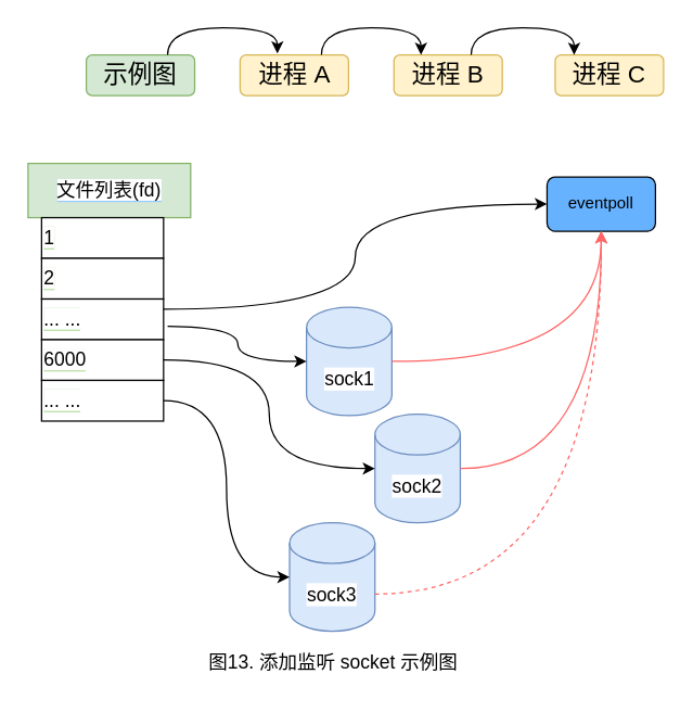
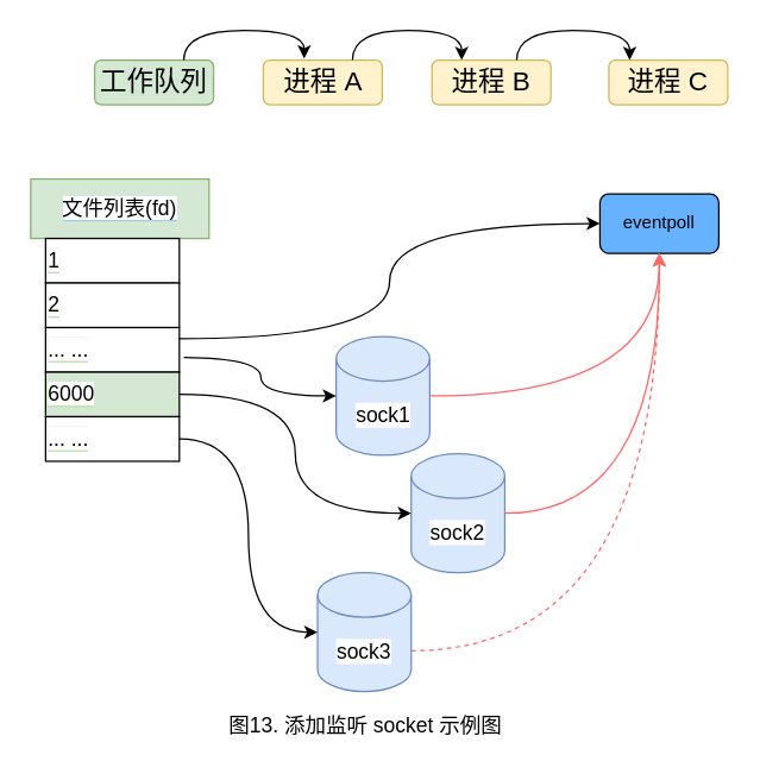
  <mxCell id="0" />
  <mxCell id="1" parent="0" />
- <mxCell id="2" value="示例图" style="rounded=1;whiteSpace=wrap;html=1;fontSize=18;fillColor=#d5e8d4;strokeColor=#82b366;" parent="1" vertex="1"><mxGeometry x="63" y="40" width="80" height="30" as="geometry" /></mxCell>
+ <mxCell id="2" value="工作队列" style="rounded=1;whiteSpace=wrap;html=1;fontSize=18;fillColor=#d5e8d4;strokeColor=#82b366;" parent="1" vertex="1"><mxGeometry x="63" y="40" width="80" height="30" as="geometry" /></mxCell>
  <mxCell id="3" value="进程 B" style="rounded=1;whiteSpace=wrap;html=1;fontSize=18;fillColor=#fff2cc;strokeColor=#d6b656;" parent="1" vertex="1"><mxGeometry x="290" y="40" width="80" height="30" as="geometry" /></mxCell>
  <mxCell id="4" value="进程 C" style="rounded=1;whiteSpace=wrap;html=1;fontSize=18;fillColor=#fff2cc;strokeColor=#d6b656;" parent="1" vertex="1"><mxGeometry x="409" y="40" width="80" height="30" as="geometry" /></mxCell>
  <mxCell id="5" value="" style="endArrow=classic;html=1;rounded=0;fontSize=14;curved=1;exitX=0.75;exitY=0;exitDx=0;exitDy=0;entryX=0.25;entryY=0;entryDx=0;entryDy=0;edgeStyle=orthogonalEdgeStyle;" parent="1" edge="1"><mxGeometry width="50" height="50" relative="1" as="geometry"><mxPoint x="347" y="40" as="sourcePoint" /><mxPoint x="423" y="40" as="targetPoint" /><Array as="points"><mxPoint x="347" y="20" /><mxPoint x="423" y="20" /></Array></mxGeometry></mxCell>
  <mxCell id="6" value="图13. 添加监听 socket 示例图" style="text;html=1;align=center;verticalAlign=middle;resizable=0;points=[];autosize=1;strokeColor=none;fillColor=none;fontSize=14;" parent="1" vertex="1"><mxGeometry x="139.5" y="473" width="210" height="30" as="geometry" /></mxCell>
  <mxCell id="7" value="&lt;span style=&quot;background-color: rgb(255, 255, 255);&quot;&gt;文件列表(fd)&lt;/span&gt;" style="rounded=0;whiteSpace=wrap;html=1;labelBackgroundColor=#99CCFF;fontSize=14;fillColor=#d5e8d4;strokeColor=#82b366;" parent="1" vertex="1"><mxGeometry x="20" y="120" width="120" height="40" as="geometry" /></mxCell>
  <mxCell id="8" value="&lt;span style=&quot;background-color: rgb(255, 255, 255);&quot;&gt;1&lt;/span&gt;" style="rounded=0;whiteSpace=wrap;html=1;labelBackgroundColor=#B9E0A5;fontSize=14;align=left;" parent="1" vertex="1"><mxGeometry x="30" y="160" width="90" height="30" as="geometry" /></mxCell>
  <mxCell id="9" value="&lt;span style=&quot;background-color: rgb(255, 255, 255);&quot;&gt;2&lt;/span&gt;" style="rounded=0;whiteSpace=wrap;html=1;labelBackgroundColor=#B9E0A5;fontSize=14;align=left;" parent="1" vertex="1"><mxGeometry x="30" y="190" width="90" height="30" as="geometry" /></mxCell>
  <mxCell id="10" value="&lt;span style=&quot;background-color: rgb(255, 255, 255);&quot;&gt;... ...&lt;/span&gt;" style="rounded=0;whiteSpace=wrap;html=1;labelBackgroundColor=#B9E0A5;fontSize=14;align=left;" parent="1" vertex="1"><mxGeometry x="30" y="220" width="90" height="30" as="geometry" /></mxCell>
- <mxCell id="11" value="&lt;span style=&quot;background-color: rgb(255, 255, 255);&quot;&gt;6000&lt;/span&gt;" style="rounded=0;whiteSpace=wrap;html=1;labelBackgroundColor=#B9E0A5;fontSize=14;align=left;" parent="1" vertex="1"><mxGeometry x="30" y="250" width="90" height="30" as="geometry" /></mxCell>
+ <mxCell id="11" value="&lt;span style=&quot;background-color: rgb(255, 255, 255);&quot;&gt;6000&lt;/span&gt;" style="rounded=0;whiteSpace=wrap;html=1;labelBackgroundColor=#B9E0A5;fontSize=14;align=left;fillColor=#d5e8d4;" parent="1" vertex="1"><mxGeometry x="30" y="250" width="90" height="30" as="geometry" /></mxCell>
  <mxCell id="12" value="&lt;span style=&quot;background-color: rgb(255, 255, 255);&quot;&gt;... ...&lt;/span&gt;" style="rounded=0;whiteSpace=wrap;html=1;labelBackgroundColor=#B9E0A5;fontSize=14;align=left;" parent="1" vertex="1"><mxGeometry x="30" y="280" width="90" height="30" as="geometry" /></mxCell>
  <mxCell id="13" value="sock1" style="shape=cylinder3;whiteSpace=wrap;html=1;boundedLbl=1;backgroundOutline=1;size=15;labelBackgroundColor=#FFFFFF;fontSize=14;fillColor=#dae8fc;strokeColor=#6c8ebf;" parent="1" vertex="1"><mxGeometry x="225.5" y="226" width="63" height="80" as="geometry" /></mxCell>
  <mxCell id="14" value="" style="endArrow=classic;html=1;rounded=0;fontSize=14;entryX=0;entryY=0.5;entryDx=0;entryDy=0;entryPerimeter=0;edgeStyle=orthogonalEdgeStyle;curved=1;" parent="1" target="13" edge="1"><mxGeometry width="50" height="50" relative="1" as="geometry"><mxPoint x="123" y="240" as="sourcePoint" /><mxPoint x="240" y="180" as="targetPoint" /></mxGeometry></mxCell>
  <mxCell id="15" value="sock2" style="shape=cylinder3;whiteSpace=wrap;html=1;boundedLbl=1;backgroundOutline=1;size=15;labelBackgroundColor=#FFFFFF;fontSize=14;fillColor=#dae8fc;strokeColor=#6c8ebf;" parent="1" vertex="1"><mxGeometry x="276" y="305" width="63" height="80" as="geometry" /></mxCell>
  <mxCell id="16" value="sock3" style="shape=cylinder3;whiteSpace=wrap;html=1;boundedLbl=1;backgroundOutline=1;size=15;labelBackgroundColor=#FFFFFF;fontSize=14;fillColor=#dae8fc;strokeColor=#6c8ebf;" parent="1" vertex="1"><mxGeometry x="213" y="385" width="63" height="80" as="geometry" /></mxCell>
  <mxCell id="17" value="" style="endArrow=classic;html=1;rounded=0;exitX=1;exitY=0.5;exitDx=0;exitDy=0;entryX=0;entryY=0.5;entryDx=0;entryDy=0;entryPerimeter=0;edgeStyle=orthogonalEdgeStyle;curved=1;" parent="1" source="11" target="15" edge="1"><mxGeometry width="50" height="50" relative="1" as="geometry"><mxPoint x="153" y="310" as="sourcePoint" /><mxPoint x="203" y="260" as="targetPoint" /></mxGeometry></mxCell>
  <mxCell id="18" value="" style="endArrow=classic;html=1;rounded=0;curved=1;exitX=1;exitY=0.5;exitDx=0;exitDy=0;entryX=0;entryY=0.5;entryDx=0;entryDy=0;entryPerimeter=0;edgeStyle=orthogonalEdgeStyle;" parent="1" source="12" target="16" edge="1"><mxGeometry width="50" height="50" relative="1" as="geometry"><mxPoint x="123" y="380" as="sourcePoint" /><mxPoint x="173" y="330" as="targetPoint" /></mxGeometry></mxCell>
  <mxCell id="19" value="进程 A" style="rounded=1;whiteSpace=wrap;html=1;fontSize=18;fillColor=#fff2cc;strokeColor=#d6b656;" parent="1" vertex="1"><mxGeometry x="176.5" y="40" width="80" height="30" as="geometry" /></mxCell>
  <mxCell id="20" value="" style="endArrow=classic;html=1;rounded=0;exitX=0.75;exitY=0;exitDx=0;exitDy=0;entryX=0.344;entryY=-0.033;entryDx=0;entryDy=0;entryPerimeter=0;edgeStyle=orthogonalEdgeStyle;curved=1;" parent="1" source="2" target="19" edge="1"><mxGeometry width="50" height="50" relative="1" as="geometry"><mxPoint x="173" y="50" as="sourcePoint" /><mxPoint x="223" y="0" as="targetPoint" /><Array as="points"><mxPoint x="123" y="20" /><mxPoint x="204" y="20" /></Array></mxGeometry></mxCell>
  <mxCell id="21" value="" style="endArrow=classic;html=1;rounded=0;curved=1;exitX=0.75;exitY=0;exitDx=0;exitDy=0;entryX=0.25;entryY=0;entryDx=0;entryDy=0;edgeStyle=orthogonalEdgeStyle;" parent="1" source="19" target="3" edge="1"><mxGeometry width="50" height="50" relative="1" as="geometry"><mxPoint x="333" y="-20" as="sourcePoint" /><mxPoint x="383" y="-70" as="targetPoint" /><Array as="points"><mxPoint x="237" y="20" /><mxPoint x="310" y="20" /></Array></mxGeometry></mxCell>
  <mxCell id="22" value="eventpoll" style="rounded=1;whiteSpace=wrap;html=1;fillColor=#66B2FF;" parent="1" vertex="1"><mxGeometry x="403" y="130" width="80" height="40" as="geometry" /></mxCell>
  <mxCell id="23" value="" style="endArrow=classic;html=1;rounded=0;exitX=1;exitY=0.25;exitDx=0;exitDy=0;entryX=0;entryY=0.5;entryDx=0;entryDy=0;edgeStyle=orthogonalEdgeStyle;curved=1;" parent="1" source="10" target="22" edge="1"><mxGeometry width="50" height="50" relative="1" as="geometry"><mxPoint x="233" y="170" as="sourcePoint" /><mxPoint x="283" y="120" as="targetPoint" /></mxGeometry></mxCell>
  <mxCell id="24" value="" style="endArrow=classic;html=1;rounded=0;entryX=0.5;entryY=1;entryDx=0;entryDy=0;exitX=1;exitY=0.5;exitDx=0;exitDy=0;exitPerimeter=0;edgeStyle=orthogonalEdgeStyle;curved=1;strokeColor=#FF6666;" edge="1" parent="1" source="13" target="22"><mxGeometry width="50" height="50" relative="1" as="geometry"><mxPoint x="301" y="300" as="sourcePoint" /><mxPoint x="351" y="250" as="targetPoint" /></mxGeometry></mxCell>
  <mxCell id="25" value="" style="endArrow=classic;html=1;rounded=0;exitX=1;exitY=0.5;exitDx=0;exitDy=0;exitPerimeter=0;edgeStyle=orthogonalEdgeStyle;curved=1;strokeColor=#FF6666;" edge="1" parent="1" source="15"><mxGeometry width="50" height="50" relative="1" as="geometry"><mxPoint x="471" y="300" as="sourcePoint" /><mxPoint x="443" y="170" as="targetPoint" /></mxGeometry></mxCell>
  <mxCell id="26" value="" style="endArrow=classic;html=1;rounded=0;curved=1;exitX=1;exitY=0;exitDx=0;exitDy=52.5;exitPerimeter=0;entryX=0.5;entryY=1;entryDx=0;entryDy=0;edgeStyle=orthogonalEdgeStyle;strokeColor=#FF6666;dashed=1;" edge="1" parent="1" source="16" target="22"><mxGeometry width="50" height="50" relative="1" as="geometry"><mxPoint x="463" y="400" as="sourcePoint" /><mxPoint x="513" y="350" as="targetPoint" /></mxGeometry></mxCell>
